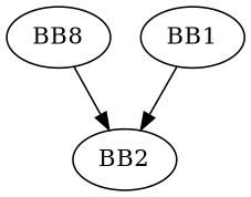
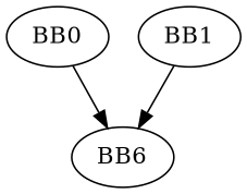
  digraph {
-   n1 [label=BB8]
-   n2 [label=BB2]
+   n1 [label=BB0]
+   n2 [label=BB6]
    n3 [label=BB1]
    n1 -> n2
    n3 -> n2
  }
